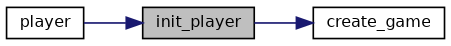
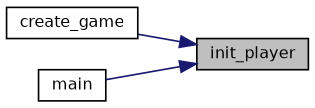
  digraph {
    rankdir=RL
    node [color=black fillcolor=white fontname=Helvetica fontsize=10 shape=record style=filled]
    edge [color=midnightblue dir=back fontname=Helvetica fontsize=10 labelfontname=Helvetica labelfontsize=10 style=solid]
    n1 [fillcolor=grey75 fontcolor=black height=0.2 label=init_player width=0.4]
    n2 [height=0.2 label=create_game width=0.4]
-   n3 [height=0.2 label=player width=0.4]
-   n2 -> n1
+   n3 [height=0.2 label=main width=0.4]
+   n1 -> n2
    n1 -> n3
  }
